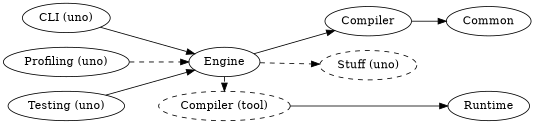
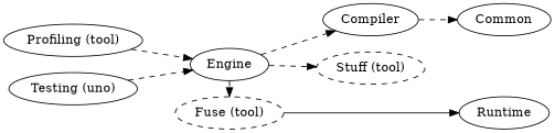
  digraph {
    rankdir=LR
    Engine
-   "Fuse \(tool\)" [style=dashed label="Compiler (tool)"]
+   "Fuse \(tool\)" [style=dashed]
    Common
    Runtime
    Compiler
-   "Stuff \(tool\)" [style=dashed label="Stuff (uno)"]
-   "CLI \(uno\)"
-   "Profiling \(tool\)" [label="Profiling (uno)"]
+   "Stuff \(tool\)" [style=dashed]
+   "Profiling \(tool\)"
    n9 [label="Testing (uno)"]
    subgraph sub_1 {
      rank=same
      Engine
      "Fuse \(tool\)"
    }
    subgraph sub_2 {
      rank=same
      Common
      Runtime
    }
    Engine -> "Fuse \(tool\)" [style=dashed]
-   Engine -> Compiler
+   Engine -> Compiler [style=dashed]
    Engine -> "Stuff \(tool\)" [style=dashed]
    "Fuse \(tool\)" -> Runtime [style=solid]
-   Compiler -> Common
-   "CLI \(uno\)" -> Engine
+   Compiler -> Common [style=dashed]
    "Profiling \(tool\)" -> Engine [style=dashed]
-   n9 -> Engine
+   n9 -> Engine [style=dashed]
  }
